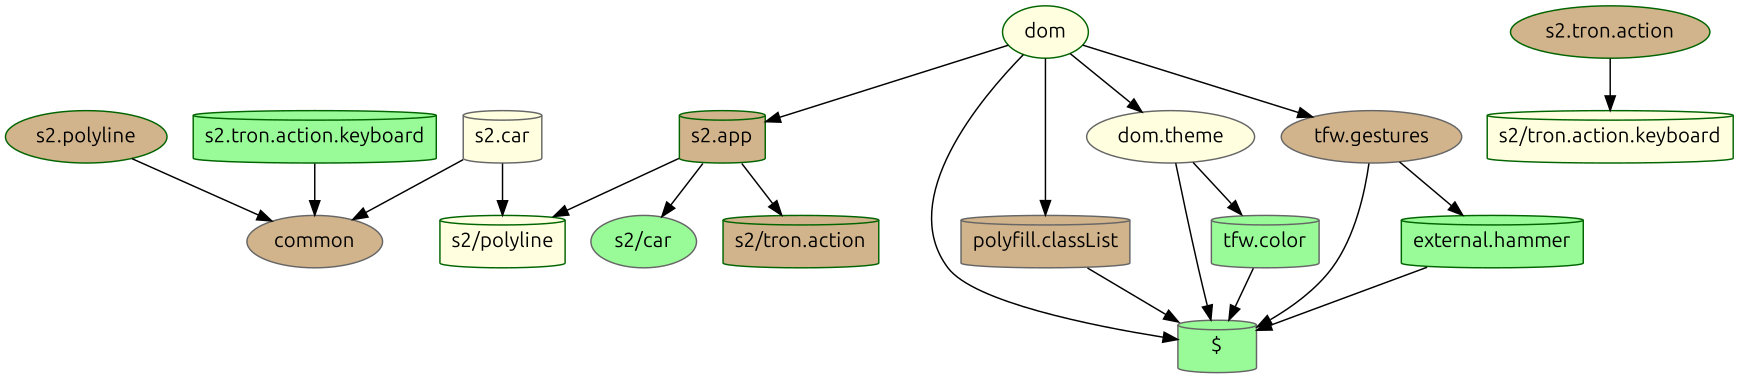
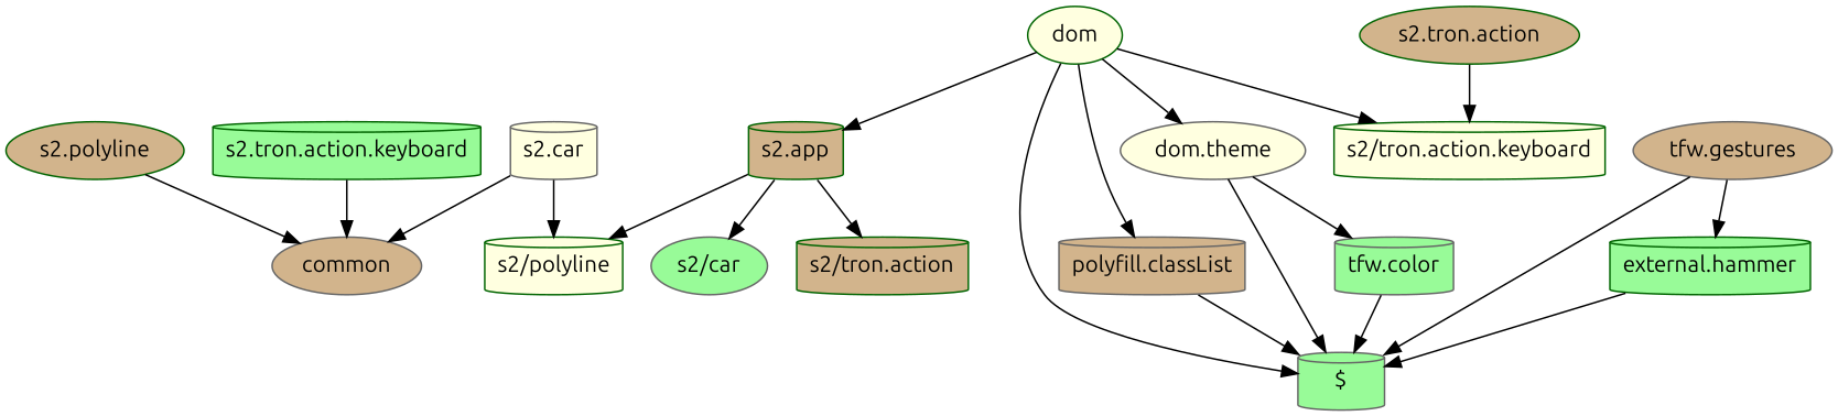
  digraph {
    fontname=Ubuntu
    node [color=darkgreen fillcolor=tan fontname=Ubuntu shape=cylinder style=filled]
    edge [fontname=Ubuntu]
    "s2/car" [color=gray40 fillcolor=palegreen shape=ellipse]
    "s2.app"
    "s2/tron.action"
    "s2/polyline" [fillcolor=lightyellow]
    dom [fillcolor=lightyellow shape=ellipse]
    "$" [color=gray40 fillcolor=palegreen]
    "polyfill.classList" [color=gray40]
    "dom.theme" [color=gray40 fillcolor=lightyellow shape=ellipse]
    "tfw.gestures" [color=gray40 shape=ellipse]
    "tfw.color" [color=gray40 fillcolor=palegreen]
    "external.hammer" [fillcolor=palegreen]
    "s2.polyline" [shape=ellipse]
    common [color=gray40 shape=ellipse]
    "s2.tron.action" [shape=ellipse]
    "s2/tron.action.keyboard" [fillcolor=lightyellow]
    "s2.tron.action.keyboard" [fillcolor=palegreen]
    "s2.car" [color=gray40 fillcolor=lightyellow]
    "s2.app" -> "s2/car"
    "s2.app" -> "s2/tron.action"
    "s2.app" -> "s2/polyline"
    dom -> "s2.app"
    dom -> "$"
    dom -> "polyfill.classList"
    dom -> "dom.theme"
-   dom -> "tfw.gestures"
+   dom -> "s2/tron.action.keyboard"
    "polyfill.classList" -> "$"
    "dom.theme" -> "$"
    "dom.theme" -> "tfw.color"
    "tfw.gestures" -> "$"
    "tfw.gestures" -> "external.hammer"
    "tfw.color" -> "$"
    "external.hammer" -> "$"
    "s2.polyline" -> common
    "s2.tron.action" -> "s2/tron.action.keyboard"
    "s2.tron.action.keyboard" -> common
    "s2.car" -> "s2/polyline"
    "s2.car" -> common
  }
